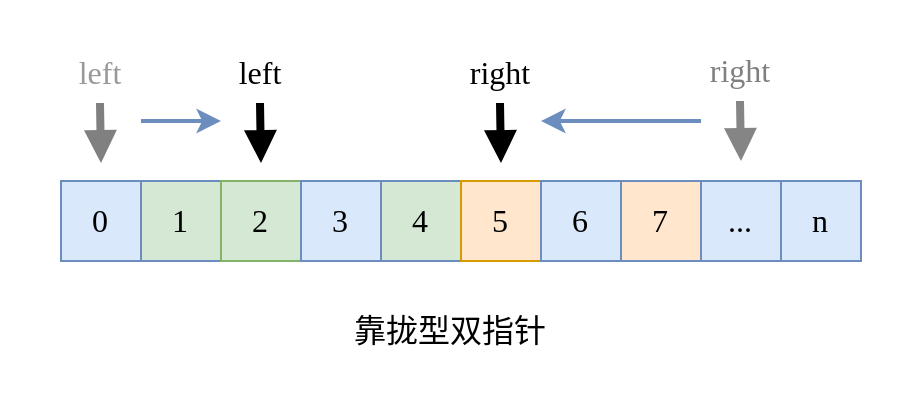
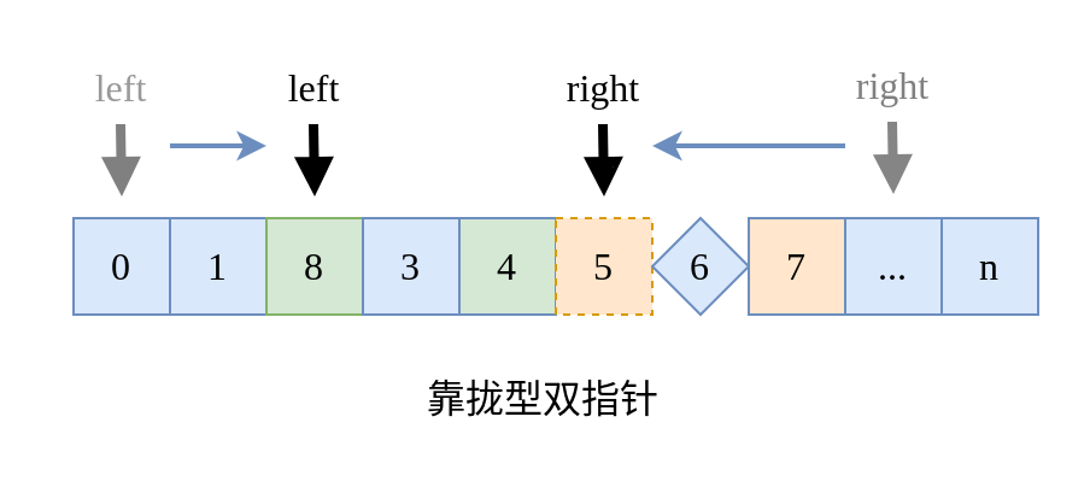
  <mxCell id="0" />
  <mxCell id="1" parent="0" />
  <mxCell id="2" value="0" style="rounded=0;whiteSpace=wrap;html=1;shadow=0;strokeColor=#6c8ebf;strokeWidth=1;fontFamily=Ubuntu;fontSize=16;fontStyle=0;fillColor=#dae8fc;" parent="1" vertex="1"><mxGeometry x="30" y="90" width="40" height="40" as="geometry" /></mxCell>
- <mxCell id="3" value="1" style="rounded=0;whiteSpace=wrap;html=1;shadow=0;strokeColor=#6c8ebf;strokeWidth=1;fontFamily=Ubuntu;fontSize=16;fontStyle=0;fillColor=#d5e8d4;" parent="1" vertex="1"><mxGeometry x="70" y="90" width="40" height="40" as="geometry" /></mxCell>
- <mxCell id="4" value="2" style="rounded=0;whiteSpace=wrap;html=1;shadow=0;strokeColor=#82b366;strokeWidth=1;fontFamily=Ubuntu;fontSize=16;fontStyle=0;fillColor=#d5e8d4;" parent="1" vertex="1"><mxGeometry x="110" y="90" width="40" height="40" as="geometry" /></mxCell>
+ <mxCell id="3" value="1" style="rounded=0;whiteSpace=wrap;html=1;shadow=0;strokeColor=#6c8ebf;strokeWidth=1;fontFamily=Ubuntu;fontSize=16;fontStyle=0;fillColor=#dae8fc;" parent="1" vertex="1"><mxGeometry x="70" y="90" width="40" height="40" as="geometry" /></mxCell>
+ <mxCell id="4" value="8" style="rounded=0;whiteSpace=wrap;html=1;shadow=0;strokeColor=#82b366;strokeWidth=1;fontFamily=Ubuntu;fontSize=16;fontStyle=0;fillColor=#d5e8d4;" parent="1" vertex="1"><mxGeometry x="110" y="90" width="40" height="40" as="geometry" /></mxCell>
  <mxCell id="5" value="3" style="rounded=0;whiteSpace=wrap;html=1;shadow=0;strokeWidth=1;fontFamily=Ubuntu;fontSize=16;fontStyle=0;fillColor=#dae8fc;strokeColor=#6c8ebf;" parent="1" vertex="1"><mxGeometry x="150" y="90" width="40" height="40" as="geometry" /></mxCell>
  <mxCell id="6" value="4" style="rounded=0;whiteSpace=wrap;html=1;shadow=0;strokeColor=#6c8ebf;strokeWidth=1;fontFamily=Ubuntu;fontSize=16;fontStyle=0;fillColor=#d5e8d4;" parent="1" vertex="1"><mxGeometry x="190" y="90" width="40" height="40" as="geometry" /></mxCell>
- <mxCell id="7" value="5" style="rounded=0;whiteSpace=wrap;html=1;shadow=0;strokeColor=#d79b00;strokeWidth=1;fontFamily=Ubuntu;fontSize=16;fontStyle=0;fillColor=#ffe6cc;" parent="1" vertex="1"><mxGeometry x="230" y="90" width="40" height="40" as="geometry" /></mxCell>
- <mxCell id="8" value="6" style="rounded=0;whiteSpace=wrap;html=1;shadow=0;strokeColor=#6c8ebf;strokeWidth=1;fontFamily=Ubuntu;fontSize=16;fontStyle=0;fillColor=#dae8fc;" parent="1" vertex="1"><mxGeometry x="270" y="90" width="40" height="40" as="geometry" /></mxCell>
+ <mxCell id="7" value="5" style="rounded=0;whiteSpace=wrap;html=1;shadow=0;strokeColor=#d79b00;strokeWidth=1;fontFamily=Ubuntu;fontSize=16;fontStyle=0;fillColor=#ffe6cc;dashed=1;" parent="1" vertex="1"><mxGeometry x="230" y="90" width="40" height="40" as="geometry" /></mxCell>
+ <mxCell id="8" value="6" style="rhombus;whiteSpace=wrap;html=1;shadow=0;strokeColor=#6c8ebf;strokeWidth=1;fontFamily=Ubuntu;fontSize=16;fontStyle=0;fillColor=#dae8fc;" parent="1" vertex="1"><mxGeometry x="270" y="90" width="40" height="40" as="geometry" /></mxCell>
  <mxCell id="9" value="7" style="rounded=0;whiteSpace=wrap;html=1;shadow=0;strokeColor=#6c8ebf;strokeWidth=1;fontFamily=Ubuntu;fontSize=16;fontStyle=0;fillColor=#ffe6cc;" parent="1" vertex="1"><mxGeometry x="310" y="90" width="40" height="40" as="geometry" /></mxCell>
  <mxCell id="10" value="..." style="rounded=0;whiteSpace=wrap;html=1;shadow=0;strokeColor=#6c8ebf;strokeWidth=1;fontFamily=Ubuntu;fontSize=16;fontStyle=0;fillColor=#dae8fc;" parent="1" vertex="1"><mxGeometry x="350" y="90" width="40" height="40" as="geometry" /></mxCell>
  <mxCell id="11" value="n" style="rounded=0;whiteSpace=wrap;html=1;shadow=0;strokeColor=#6c8ebf;strokeWidth=1;fontFamily=Ubuntu;fontSize=16;fontStyle=0;fillColor=#dae8fc;" parent="1" vertex="1"><mxGeometry x="390" y="90" width="40" height="40" as="geometry" /></mxCell>
  <mxCell id="12" value="" style="group" parent="1" vertex="1" connectable="0"><mxGeometry x="220" y="21" width="60" height="60" as="geometry" /></mxCell>
  <mxCell id="13" value="right" style="text;html=1;align=center;verticalAlign=middle;whiteSpace=wrap;rounded=0;fontFamily=Ubuntu;fontSize=16;fontStyle=0;" parent="12" vertex="1"><mxGeometry width="60" height="30" as="geometry" /></mxCell>
  <mxCell id="14" value="" style="endArrow=block;html=1;rounded=1;shadow=0;strokeColor=#000000;strokeWidth=4;fontFamily=Ubuntu;fontSize=14;fontStyle=0;fillColor=#dae8fc;endFill=1;" parent="12" edge="1"><mxGeometry width="50" height="50" relative="1" as="geometry"><mxPoint x="29.5" y="30" as="sourcePoint" /><mxPoint x="30" y="60" as="targetPoint" /></mxGeometry></mxCell>
  <mxCell id="15" value="" style="endArrow=classic;html=1;rounded=1;shadow=0;strokeColor=#6c8ebf;strokeWidth=2;fontFamily=Ubuntu;fontSize=14;fontStyle=0;fillColor=#dae8fc;" parent="12" edge="1"><mxGeometry width="50" height="50" relative="1" as="geometry"><mxPoint x="130" y="39" as="sourcePoint" /><mxPoint x="50" y="39" as="targetPoint" /></mxGeometry></mxCell>
  <mxCell id="16" value="" style="endArrow=classic;html=1;rounded=1;shadow=0;strokeColor=#6c8ebf;strokeWidth=2;fontFamily=Ubuntu;fontSize=14;fontStyle=0;fillColor=#dae8fc;" parent="1" edge="1"><mxGeometry width="50" height="50" relative="1" as="geometry"><mxPoint x="70" y="60" as="sourcePoint" /><mxPoint x="110" y="60" as="targetPoint" /></mxGeometry></mxCell>
  <mxCell id="17" value="" style="group" parent="1" vertex="1" connectable="0"><mxGeometry x="340" y="20" width="60" height="60" as="geometry" /></mxCell>
  <mxCell id="18" value="right" style="text;html=1;align=center;verticalAlign=middle;whiteSpace=wrap;rounded=0;fontFamily=Ubuntu;fontSize=16;fontStyle=0;opacity=40;fontColor=#808080;" parent="17" vertex="1"><mxGeometry width="60" height="30" as="geometry" /></mxCell>
  <mxCell id="19" value="" style="endArrow=block;html=1;rounded=1;shadow=0;strokeColor=#858585;strokeWidth=4;fontFamily=Ubuntu;fontSize=14;fontStyle=0;fillColor=#dae8fc;endFill=1;" parent="17" edge="1"><mxGeometry width="50" height="50" relative="1" as="geometry"><mxPoint x="29.5" y="30" as="sourcePoint" /><mxPoint x="30" y="60" as="targetPoint" /></mxGeometry></mxCell>
  <mxCell id="20" value="靠拢型双指针" style="text;html=1;align=center;verticalAlign=middle;whiteSpace=wrap;rounded=0;fontFamily=Ubuntu;fontSize=16;fontStyle=0;" parent="1" vertex="1"><mxGeometry x="160" y="150" width="130" height="30" as="geometry" /></mxCell>
  <mxCell id="21" value="" style="group" parent="1" vertex="1" connectable="0"><mxGeometry x="100" y="21" width="60" height="60" as="geometry" /></mxCell>
  <mxCell id="22" value="left" style="text;html=1;align=center;verticalAlign=middle;whiteSpace=wrap;rounded=0;fontFamily=Ubuntu;fontSize=16;fontStyle=0;" parent="21" vertex="1"><mxGeometry width="60" height="30" as="geometry" /></mxCell>
  <mxCell id="23" value="" style="endArrow=block;html=1;rounded=1;shadow=0;strokeColor=#000000;strokeWidth=4;fontFamily=Ubuntu;fontSize=14;fontStyle=0;fillColor=#dae8fc;endFill=1;" parent="21" edge="1"><mxGeometry width="50" height="50" relative="1" as="geometry"><mxPoint x="29.5" y="30" as="sourcePoint" /><mxPoint x="30" y="60" as="targetPoint" /></mxGeometry></mxCell>
  <mxCell id="24" value="" style="group" parent="1" vertex="1" connectable="0"><mxGeometry x="20" y="21" width="60" height="60" as="geometry" /></mxCell>
  <mxCell id="25" value="left" style="text;html=1;align=center;verticalAlign=middle;whiteSpace=wrap;rounded=0;fontFamily=Ubuntu;fontSize=16;fontStyle=0;fontColor=#999999;" parent="24" vertex="1"><mxGeometry width="60" height="30" as="geometry" /></mxCell>
  <mxCell id="26" value="" style="endArrow=block;html=1;rounded=1;shadow=0;strokeColor=#808080;strokeWidth=4;fontFamily=Ubuntu;fontSize=14;fontStyle=0;fillColor=#dae8fc;endFill=1;" parent="24" edge="1"><mxGeometry width="50" height="50" relative="1" as="geometry"><mxPoint x="29.5" y="30" as="sourcePoint" /><mxPoint x="30" y="60" as="targetPoint" /></mxGeometry></mxCell>
